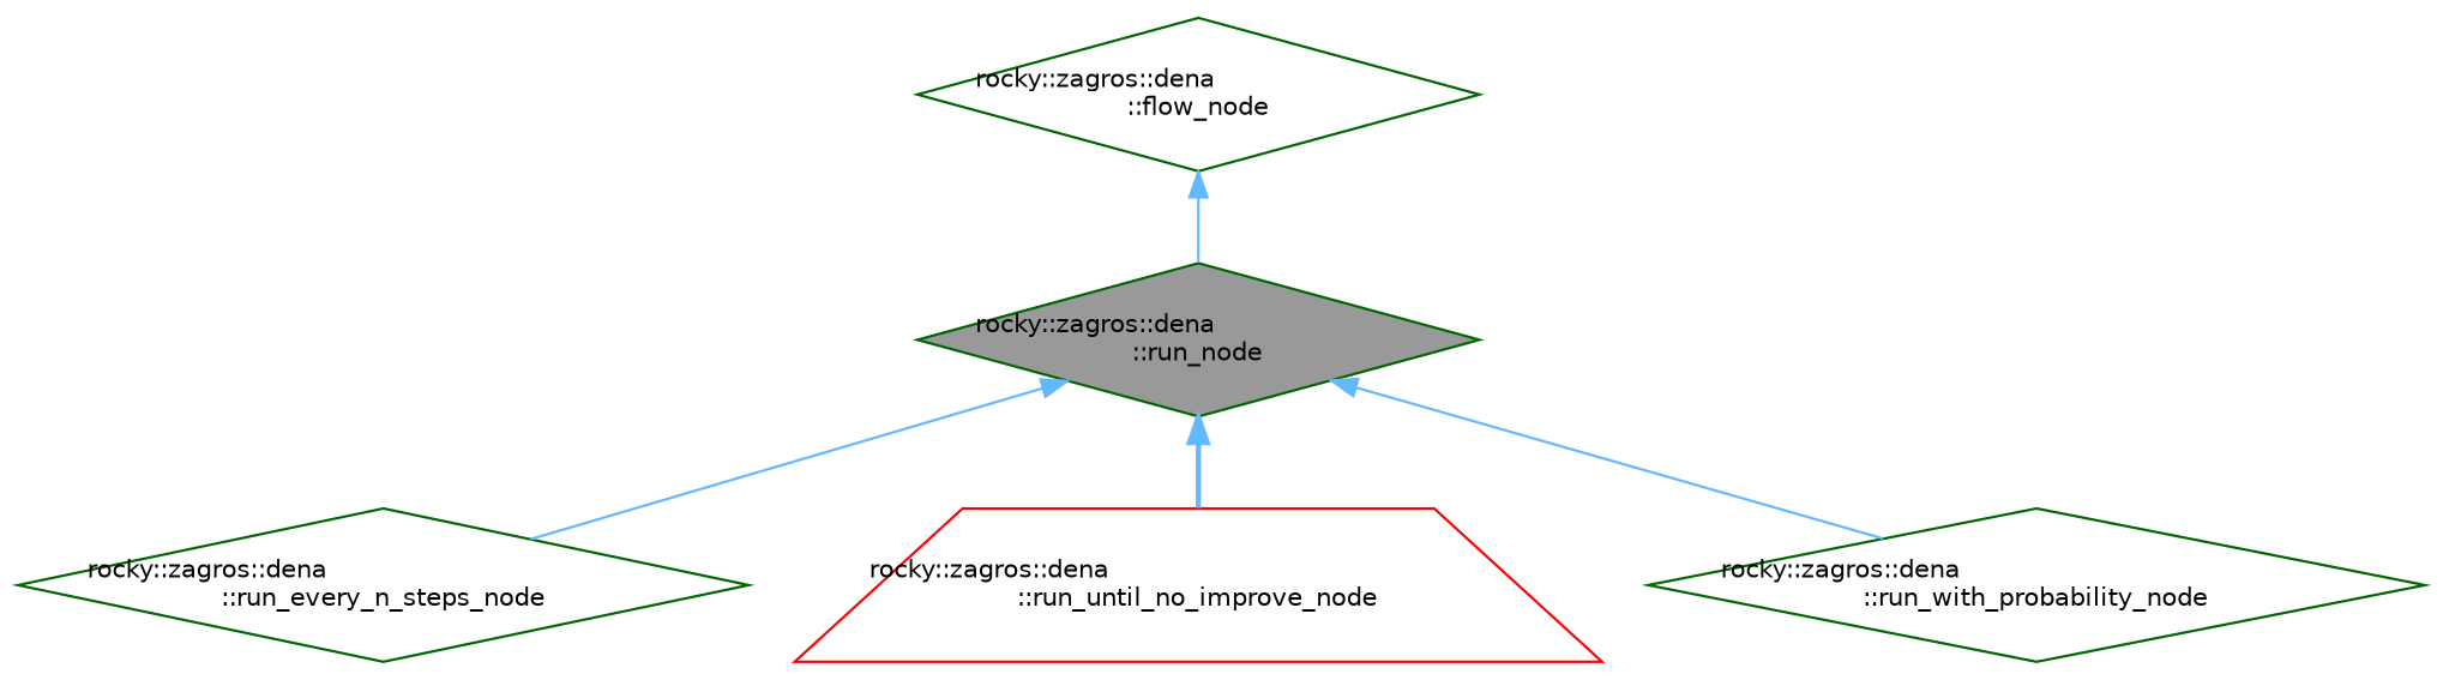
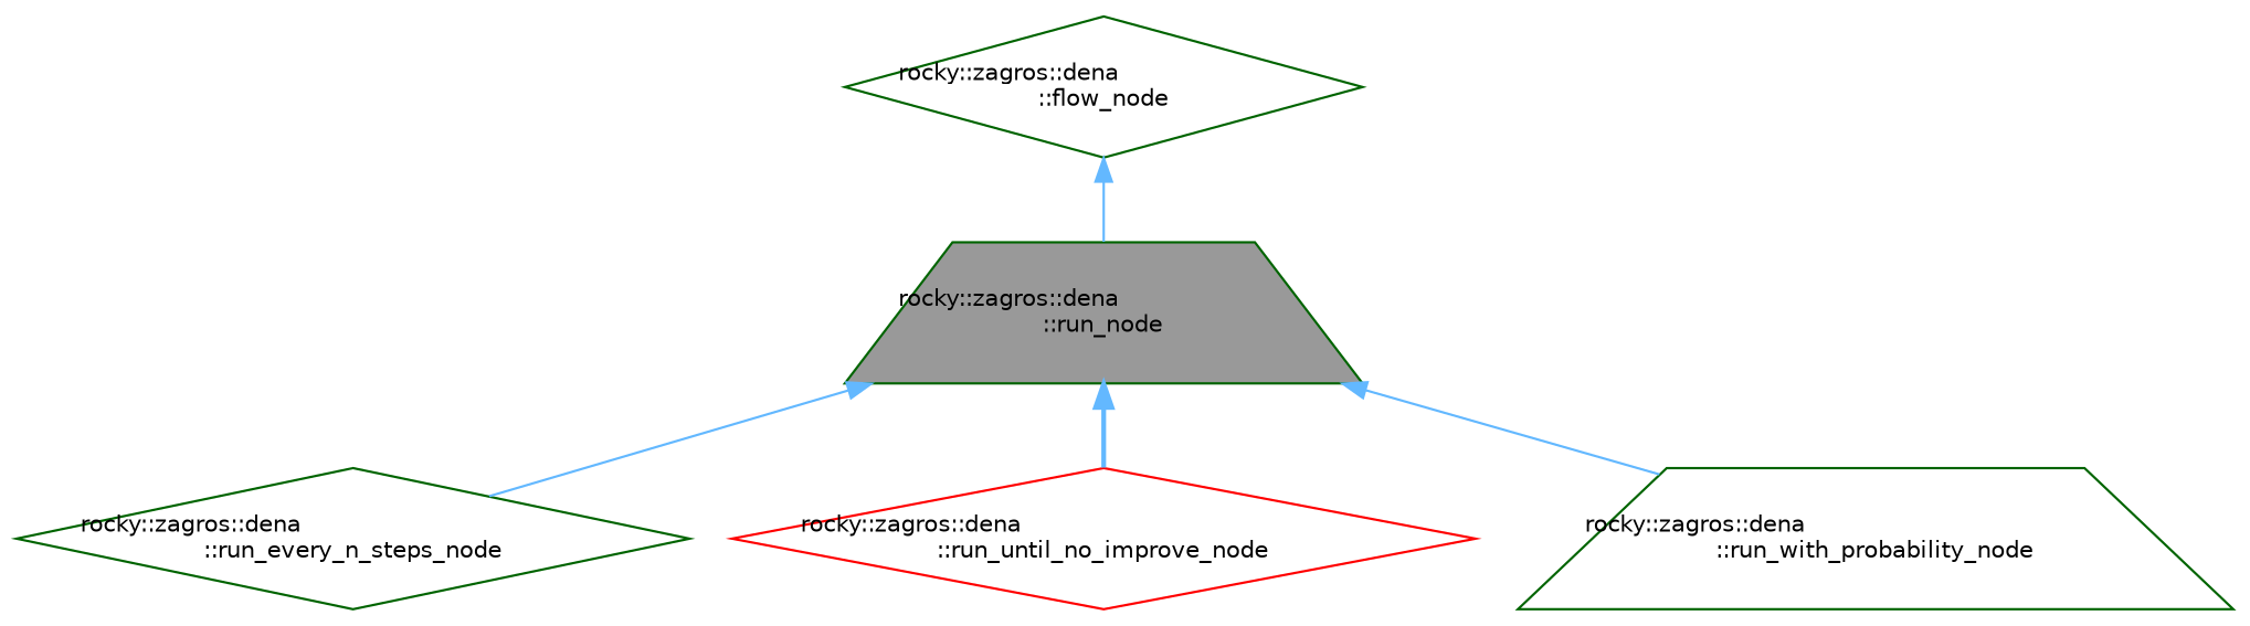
  digraph {
    rankdir=TB
    node [color=darkgreen fillcolor=white fontname=Helvetica fontsize=10 shape=trapezium style=filled]
    edge [color=steelblue1 dir=back fontname=Helvetica fontsize=10 labelfontname=Helvetica labelfontsize=10 style=solid]
-   n1 [fillcolor=grey60 fontcolor=black height=0.2 label="rocky::zagros::dena\l::run_node" shape=diamond width=0.4]
+   n1 [fillcolor=grey60 fontcolor=black height=0.2 label="rocky::zagros::dena\l::run_node" width=0.4]
    n2 [height=0.2 label="rocky::zagros::dena\l::run_every_n_steps_node" shape=diamond width=0.4]
-   n3 [color=red height=0.2 label="rocky::zagros::dena\l::run_until_no_improve_node" width=0.4]
-   n4 [height=0.2 label="rocky::zagros::dena\l::run_with_probability_node" shape=diamond width=0.4]
+   n3 [color=red height=0.2 label="rocky::zagros::dena\l::run_until_no_improve_node" shape=diamond width=0.4]
+   n4 [height=0.2 label="rocky::zagros::dena\l::run_with_probability_node" width=0.4]
    n5 [height=0.2 label="rocky::zagros::dena\l::flow_node" shape=diamond width=0.4]
    n1 -> n2
    n1 -> n3 [style=bold]
    n1 -> n4
    n5 -> n1
  }
